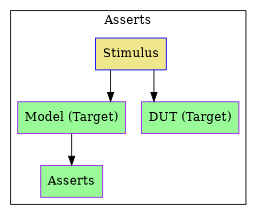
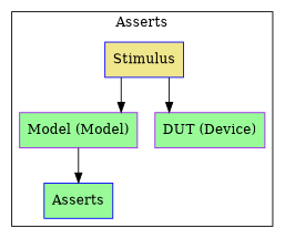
  digraph {
    rankdir=TB
    splines=ortho
    node [color=blue fillcolor=palegreen shape=box style=filled]
    n1 [fillcolor=khaki label=Stimulus]
-   n2 [color=purple label="Model (Target)"]
-   n3 [color=purple label="DUT (Target)"]
-   n4 [color=purple label=Asserts]
+   n2 [color=purple label="Model (Model)"]
+   n3 [color=purple label="DUT (Device)"]
+   n4 [label=Asserts]
    subgraph cluster_1 {
      label=Asserts
      n1
      n2
      n3
      n4
    }
    n1 -> n2
    n1 -> n3
    n2 -> n4
  }
